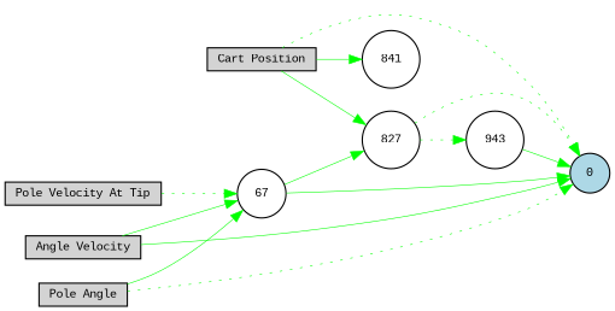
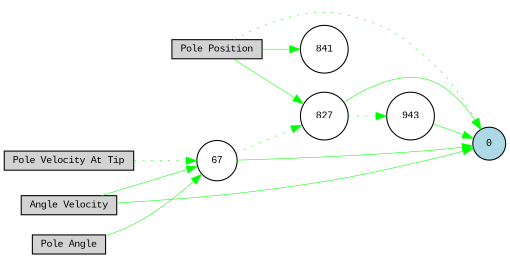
  digraph {
    fontname="Liberation Mono"
    rankdir=LR
    node [fillcolor=lightgray fontname="Liberation Mono" fontsize=9 shape=circle style=filled]
    edge [color=green fontname="Liberation Mono" penwidth=0.5 style=solid]
-   "Cart Position" [height=0.2 shape=box width=0.2]
+   "Cart Position" [height=0.2 shape=box width=0.2 label="Pole Position"]
    0 [fillcolor=lightblue height=0.2 width=0.2]
    841 [fillcolor=white height=0.2 width=0.2]
    827 [fillcolor=white height=0.2 width=0.2]
    n5 [height=0.2 label="Angle Velocity" shape=box width=0.2]
    67 [fillcolor=white height=0.2 width=0.2]
    "Pole Angle" [height=0.2 shape=box width=0.2]
    943 [fillcolor=white height=0.2 width=0.2]
    "Pole Velocity At Tip" [height=0.2 shape=box width=0.2]
    "Cart Position" -> 0 [style=dotted]
    "Cart Position" -> 841
    "Cart Position" -> 827
-   827 -> 0 [style=dotted]
+   827 -> 0
    827 -> 943 [style=dotted]
    n5 -> 0
    n5 -> 67
    67 -> 0
-   67 -> 827
-   "Pole Angle" -> 0 [style=dotted]
+   67 -> 827 [style=dotted]
    "Pole Angle" -> 67
    943 -> 0
    "Pole Velocity At Tip" -> 67 [style=dotted]
  }
